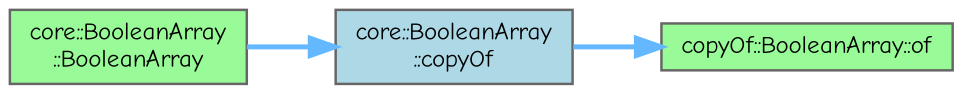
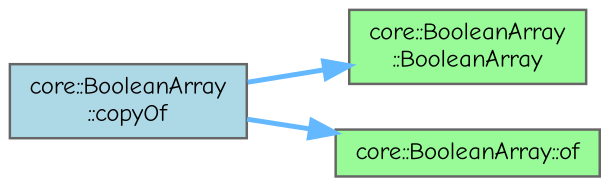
  digraph {
    fontname="Comic Neue"
    rankdir=RL
    node [color=grey40 fillcolor=palegreen fontname="Comic Neue" fontsize=10 shape=box style=filled]
    edge [color=steelblue1 dir=back fontname="Comic Neue" fontsize=10 labelfontname=Helvetica labelfontsize=10 style=bold]
    n1 [color=gray40 fontcolor=black height=0.2 label="core::BooleanArray\l::BooleanArray" width=0.4]
    n2 [fillcolor=lightblue height=0.2 label="core::BooleanArray\l::copyOf" width=0.4]
-   n3 [height=0.2 label="copyOf::BooleanArray::of" width=0.4]
-   n2 -> n1
+   n3 [height=0.2 label="core::BooleanArray::of" width=0.4]
+   n1 -> n2
    n3 -> n2
  }
